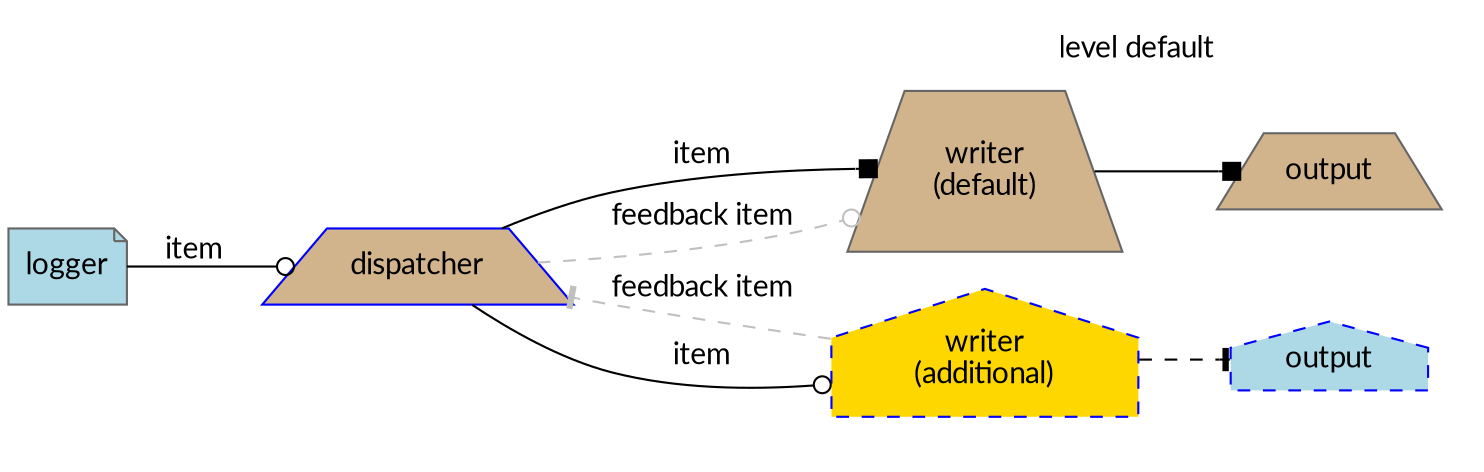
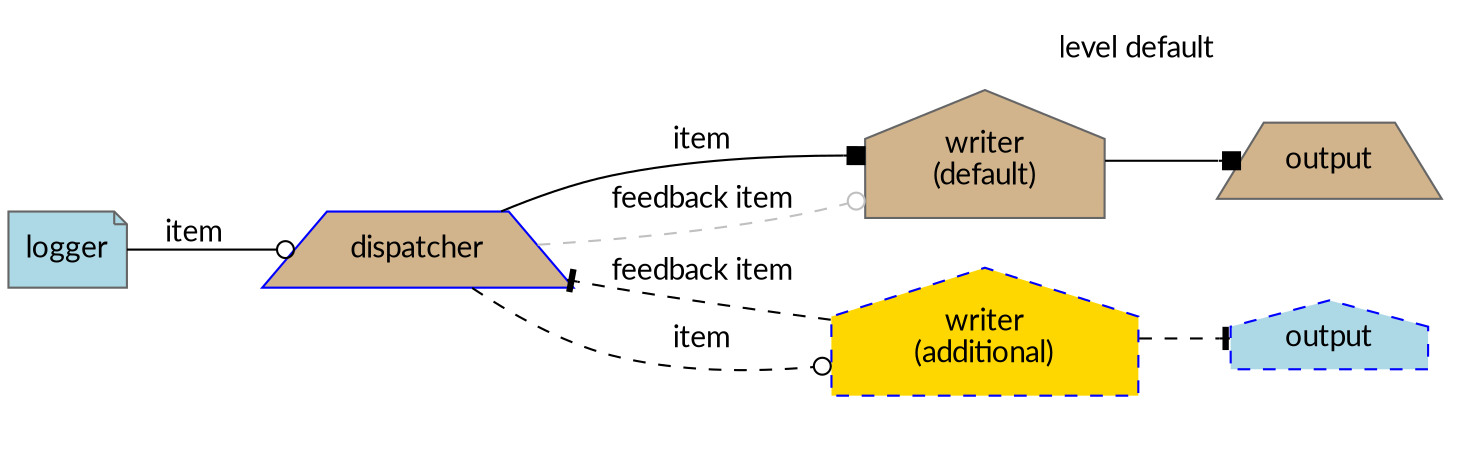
  digraph {
    fontname=Lato
    rankdir=LR
    node [color=gray40 fillcolor=tan fontname=Lato shape=trapezium style=filled]
    edge [arrowhead=odot fontname=Lato]
-   n1 [label="writer\n(default)"]
+   n1 [label="writer\n(default)" shape=house]
    n2 [label=output]
    n3 [color=blue fillcolor=gold label="writer\n(additional)" shape=house style="dashed,filled"]
    n4 [color=blue fillcolor=lightblue label=output shape=house style="dashed,filled"]
    n5 [color=blue label=dispatcher]
    n6 [fillcolor=lightblue label=logger shape=note]
    subgraph cluster_1 {
      color=transparent
      label="level default"
      n1
      n2
      n3
      n4
    }
    n1 -> n2 [arrowhead=box]
    n3 -> n4 [arrowhead=tee style=dashed]
-   n3 -> n5 [arrowhead=tee color=gray label="feedback item" style=dashed]
+   n3 -> n5 [arrowhead=tee color=black label="feedback item" style=dashed]
    n5 -> n1 [arrowhead=box label=item]
    n5 -> n1 [color=gray label="feedback item" style=dashed]
-   n5 -> n3 [label=item]
+   n5 -> n3 [label=item style=dashed]
    n6 -> n5 [label=item]
  }
